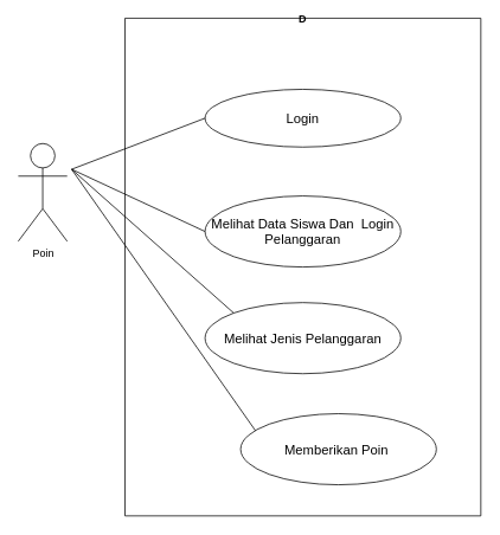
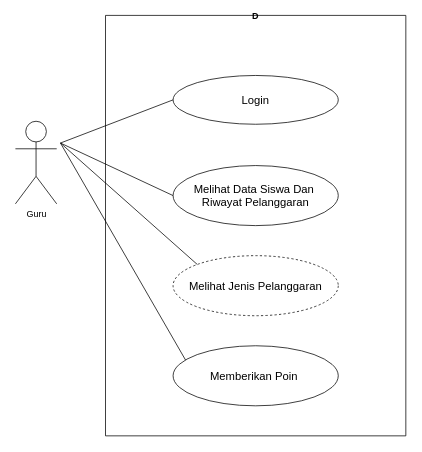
  <mxCell id="0" />
  <mxCell id="1" parent="0" />
  <mxCell id="2" value="D" style="swimlane;startSize=0;" parent="1" vertex="1"><mxGeometry x="140" y="20" width="400" height="560" as="geometry" /></mxCell>
  <mxCell id="3" value="&lt;font style=&quot;font-size: 15px;&quot;&gt;Login&lt;/font&gt;" style="ellipse;whiteSpace=wrap;html=1;" parent="2" vertex="1"><mxGeometry x="90" y="80" width="220" height="65" as="geometry" /></mxCell>
- <mxCell id="4" value="&lt;span style=&quot;font-size: 15px;&quot;&gt;Melihat Data Siswa Dan&amp;nbsp; Login Pelanggaran&lt;/span&gt;" style="ellipse;whiteSpace=wrap;html=1;" parent="2" vertex="1"><mxGeometry x="90" y="200" width="220" height="80" as="geometry" /></mxCell>
- <mxCell id="5" value="&lt;span style=&quot;font-size: 15px;&quot;&gt;Melihat Jenis Pelanggaran&lt;/span&gt;" style="ellipse;whiteSpace=wrap;html=1;" parent="2" vertex="1"><mxGeometry x="90" y="320" width="220" height="80" as="geometry" /></mxCell>
- <mxCell id="6" value="&lt;span style=&quot;font-size: 15px;&quot;&gt;Memberikan Poin&amp;nbsp;&lt;/span&gt;" style="ellipse;whiteSpace=wrap;html=1;" parent="2" vertex="1"><mxGeometry x="130" y="445" width="220" height="80" as="geometry" /></mxCell>
+ <mxCell id="4" value="&lt;span style=&quot;font-size: 15px;&quot;&gt;Melihat Data Siswa Dan&amp;nbsp; Riwayat Pelanggaran&lt;/span&gt;" style="ellipse;whiteSpace=wrap;html=1;" parent="2" vertex="1"><mxGeometry x="90" y="200" width="220" height="80" as="geometry" /></mxCell>
+ <mxCell id="5" value="&lt;span style=&quot;font-size: 15px;&quot;&gt;Melihat Jenis Pelanggaran&lt;/span&gt;" style="ellipse;whiteSpace=wrap;html=1;dashed=1;" parent="2" vertex="1"><mxGeometry x="90" y="320" width="220" height="80" as="geometry" /></mxCell>
+ <mxCell id="6" value="&lt;span style=&quot;font-size: 15px;&quot;&gt;Memberikan Poin&amp;nbsp;&lt;/span&gt;" style="ellipse;whiteSpace=wrap;html=1;" parent="2" vertex="1"><mxGeometry x="90" y="440" width="220" height="80" as="geometry" /></mxCell>
  <mxCell id="7" value="" style="endArrow=none;html=1;rounded=0;entryX=0.076;entryY=0.24;entryDx=0;entryDy=0;entryPerimeter=0;" parent="2" target="6" edge="1"><mxGeometry width="50" height="50" relative="1" as="geometry"><mxPoint x="-60" y="170" as="sourcePoint" /><mxPoint x="122" y="350" as="targetPoint" /></mxGeometry></mxCell>
- <mxCell id="8" value="Poin" style="shape=umlActor;verticalLabelPosition=bottom;verticalAlign=top;html=1;outlineConnect=0;" parent="1" vertex="1"><mxGeometry x="20" y="161" width="55" height="110" as="geometry" /></mxCell>
+ <mxCell id="8" value="Guru" style="shape=umlActor;verticalLabelPosition=bottom;verticalAlign=top;html=1;outlineConnect=0;" parent="1" vertex="1"><mxGeometry x="20" y="161" width="55" height="110" as="geometry" /></mxCell>
  <mxCell id="9" value="" style="endArrow=none;html=1;rounded=0;entryX=0;entryY=0.5;entryDx=0;entryDy=0;" parent="1" target="3" edge="1"><mxGeometry width="50" height="50" relative="1" as="geometry"><mxPoint x="80" y="190" as="sourcePoint" /><mxPoint x="340" y="370" as="targetPoint" /></mxGeometry></mxCell>
  <mxCell id="10" value="" style="endArrow=none;html=1;rounded=0;entryX=0;entryY=0.5;entryDx=0;entryDy=0;" parent="1" target="4" edge="1"><mxGeometry width="50" height="50" relative="1" as="geometry"><mxPoint x="80" y="190" as="sourcePoint" /><mxPoint x="230" y="170" as="targetPoint" /></mxGeometry></mxCell>
  <mxCell id="11" value="" style="endArrow=none;html=1;rounded=0;entryX=0;entryY=0;entryDx=0;entryDy=0;" parent="1" target="5" edge="1"><mxGeometry width="50" height="50" relative="1" as="geometry"><mxPoint x="80" y="190" as="sourcePoint" /><mxPoint x="240" y="270" as="targetPoint" /></mxGeometry></mxCell>
